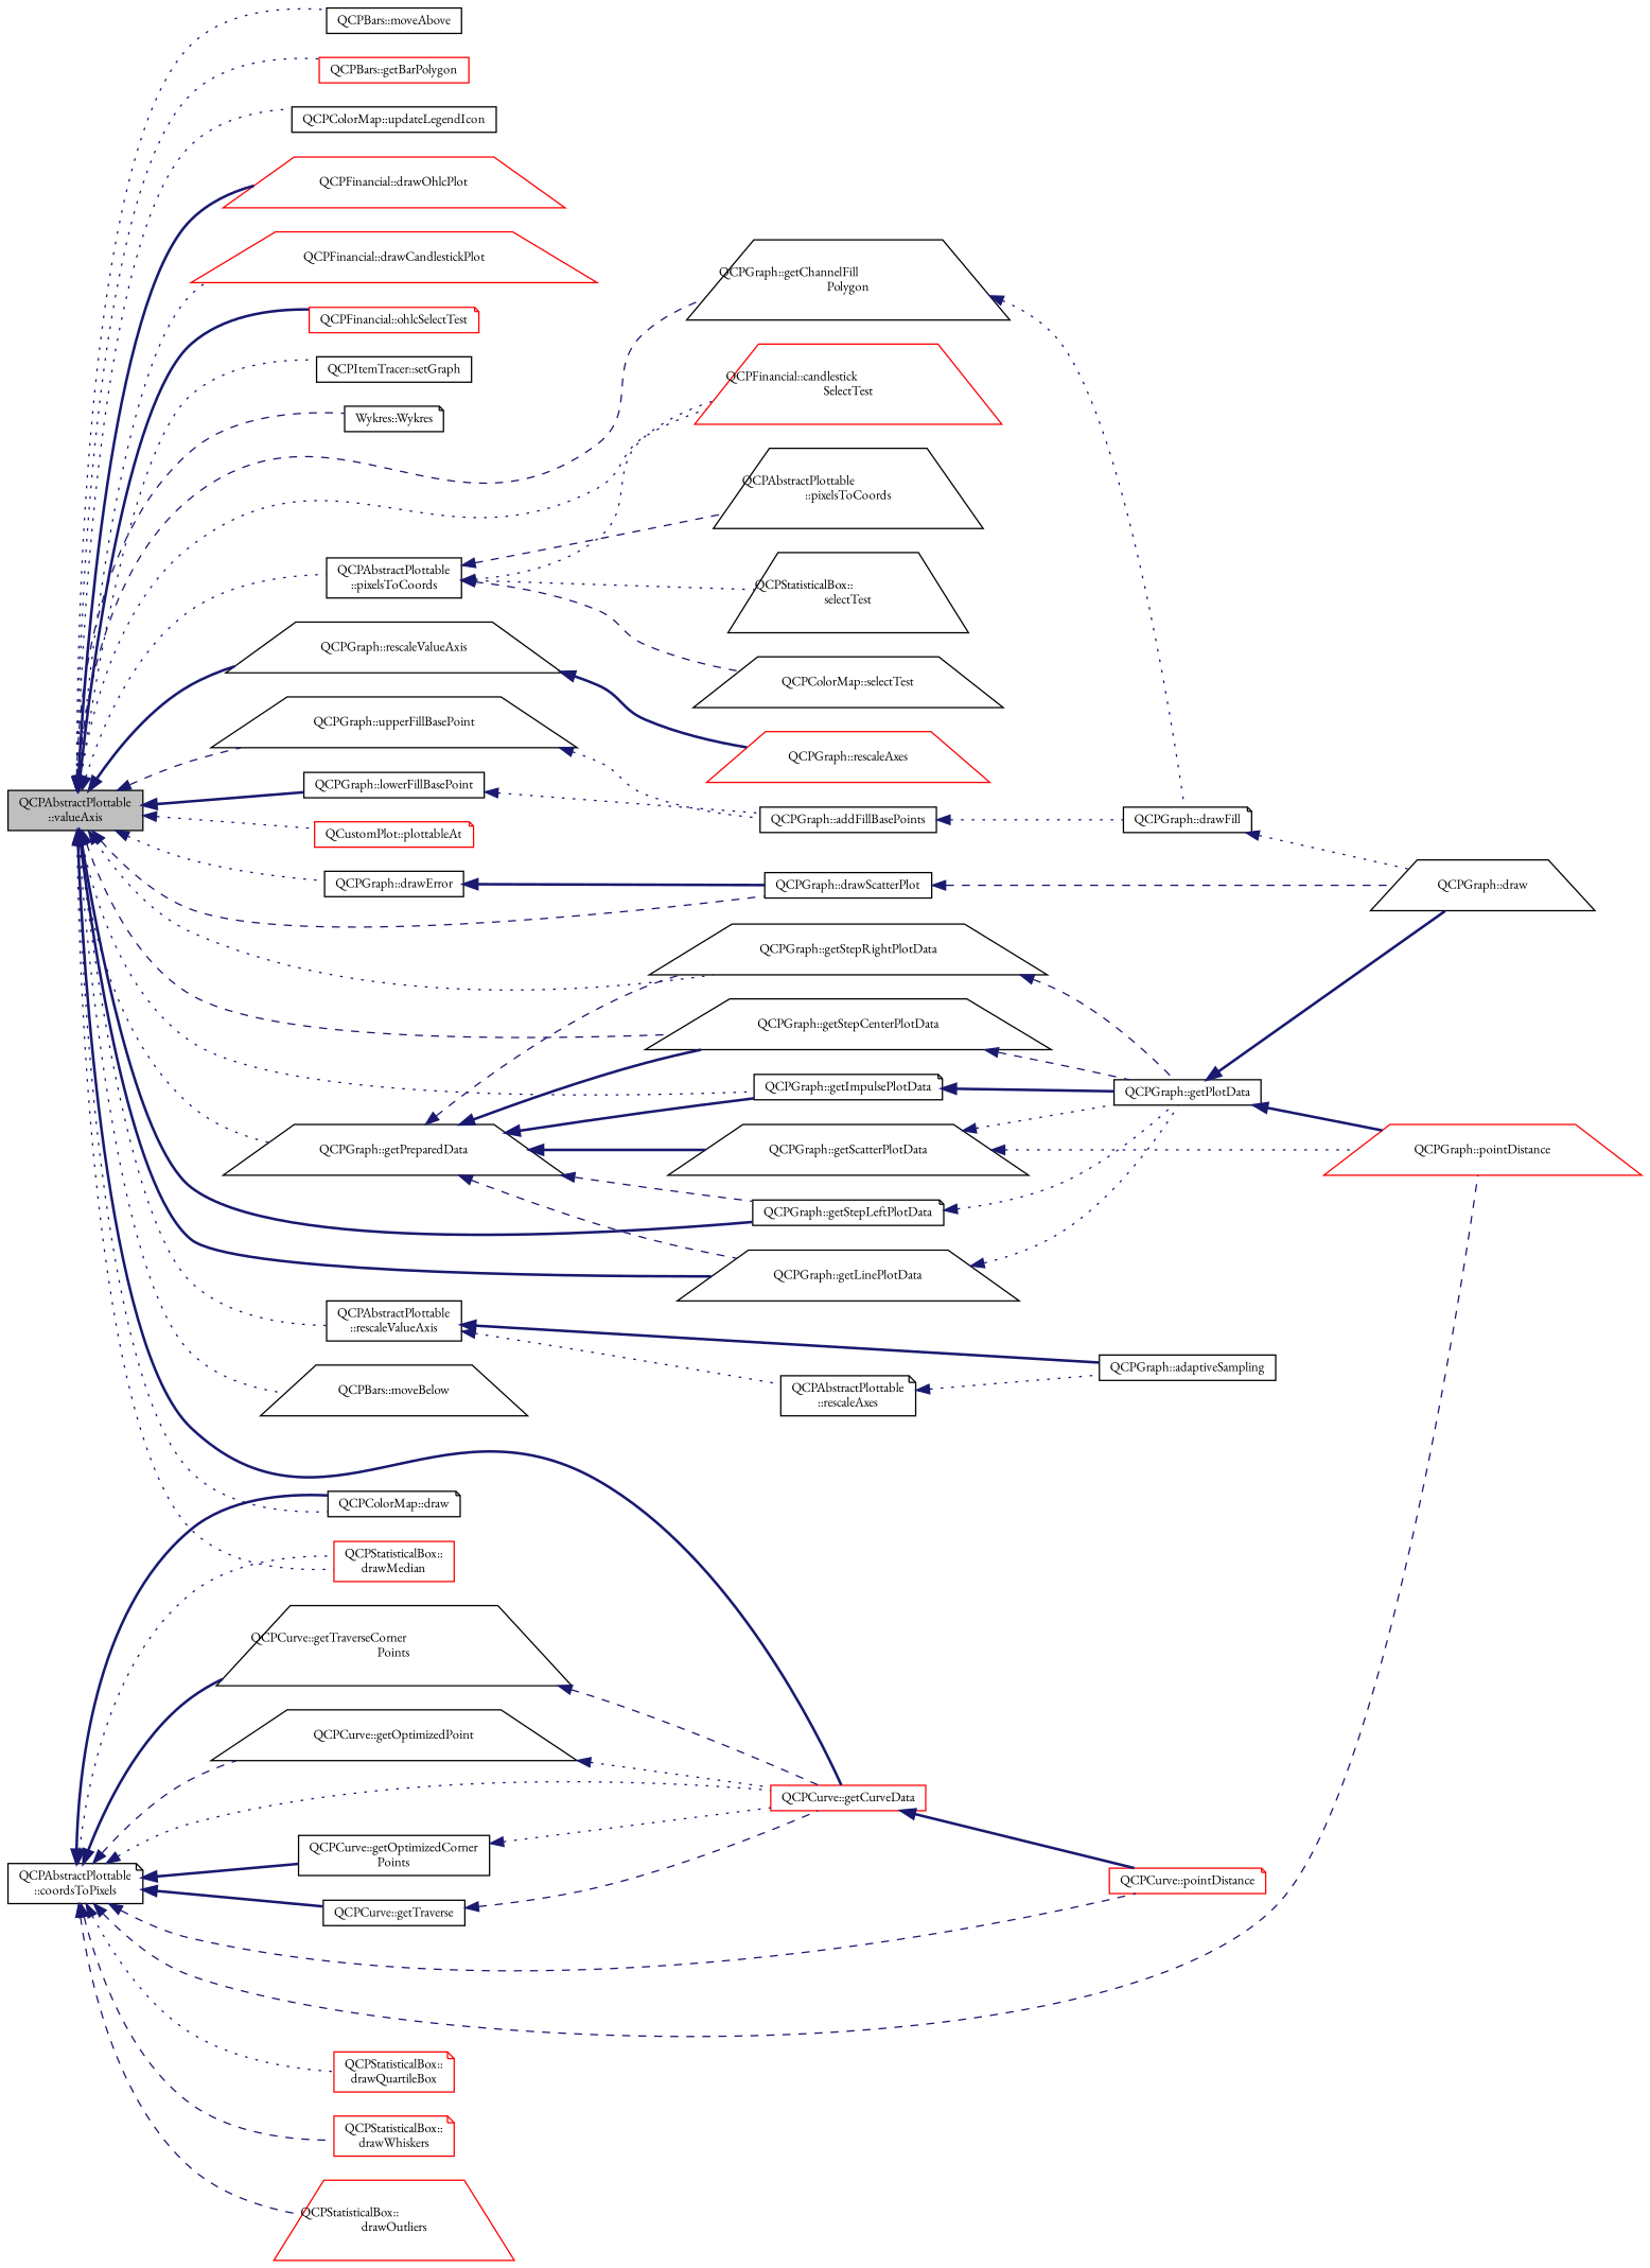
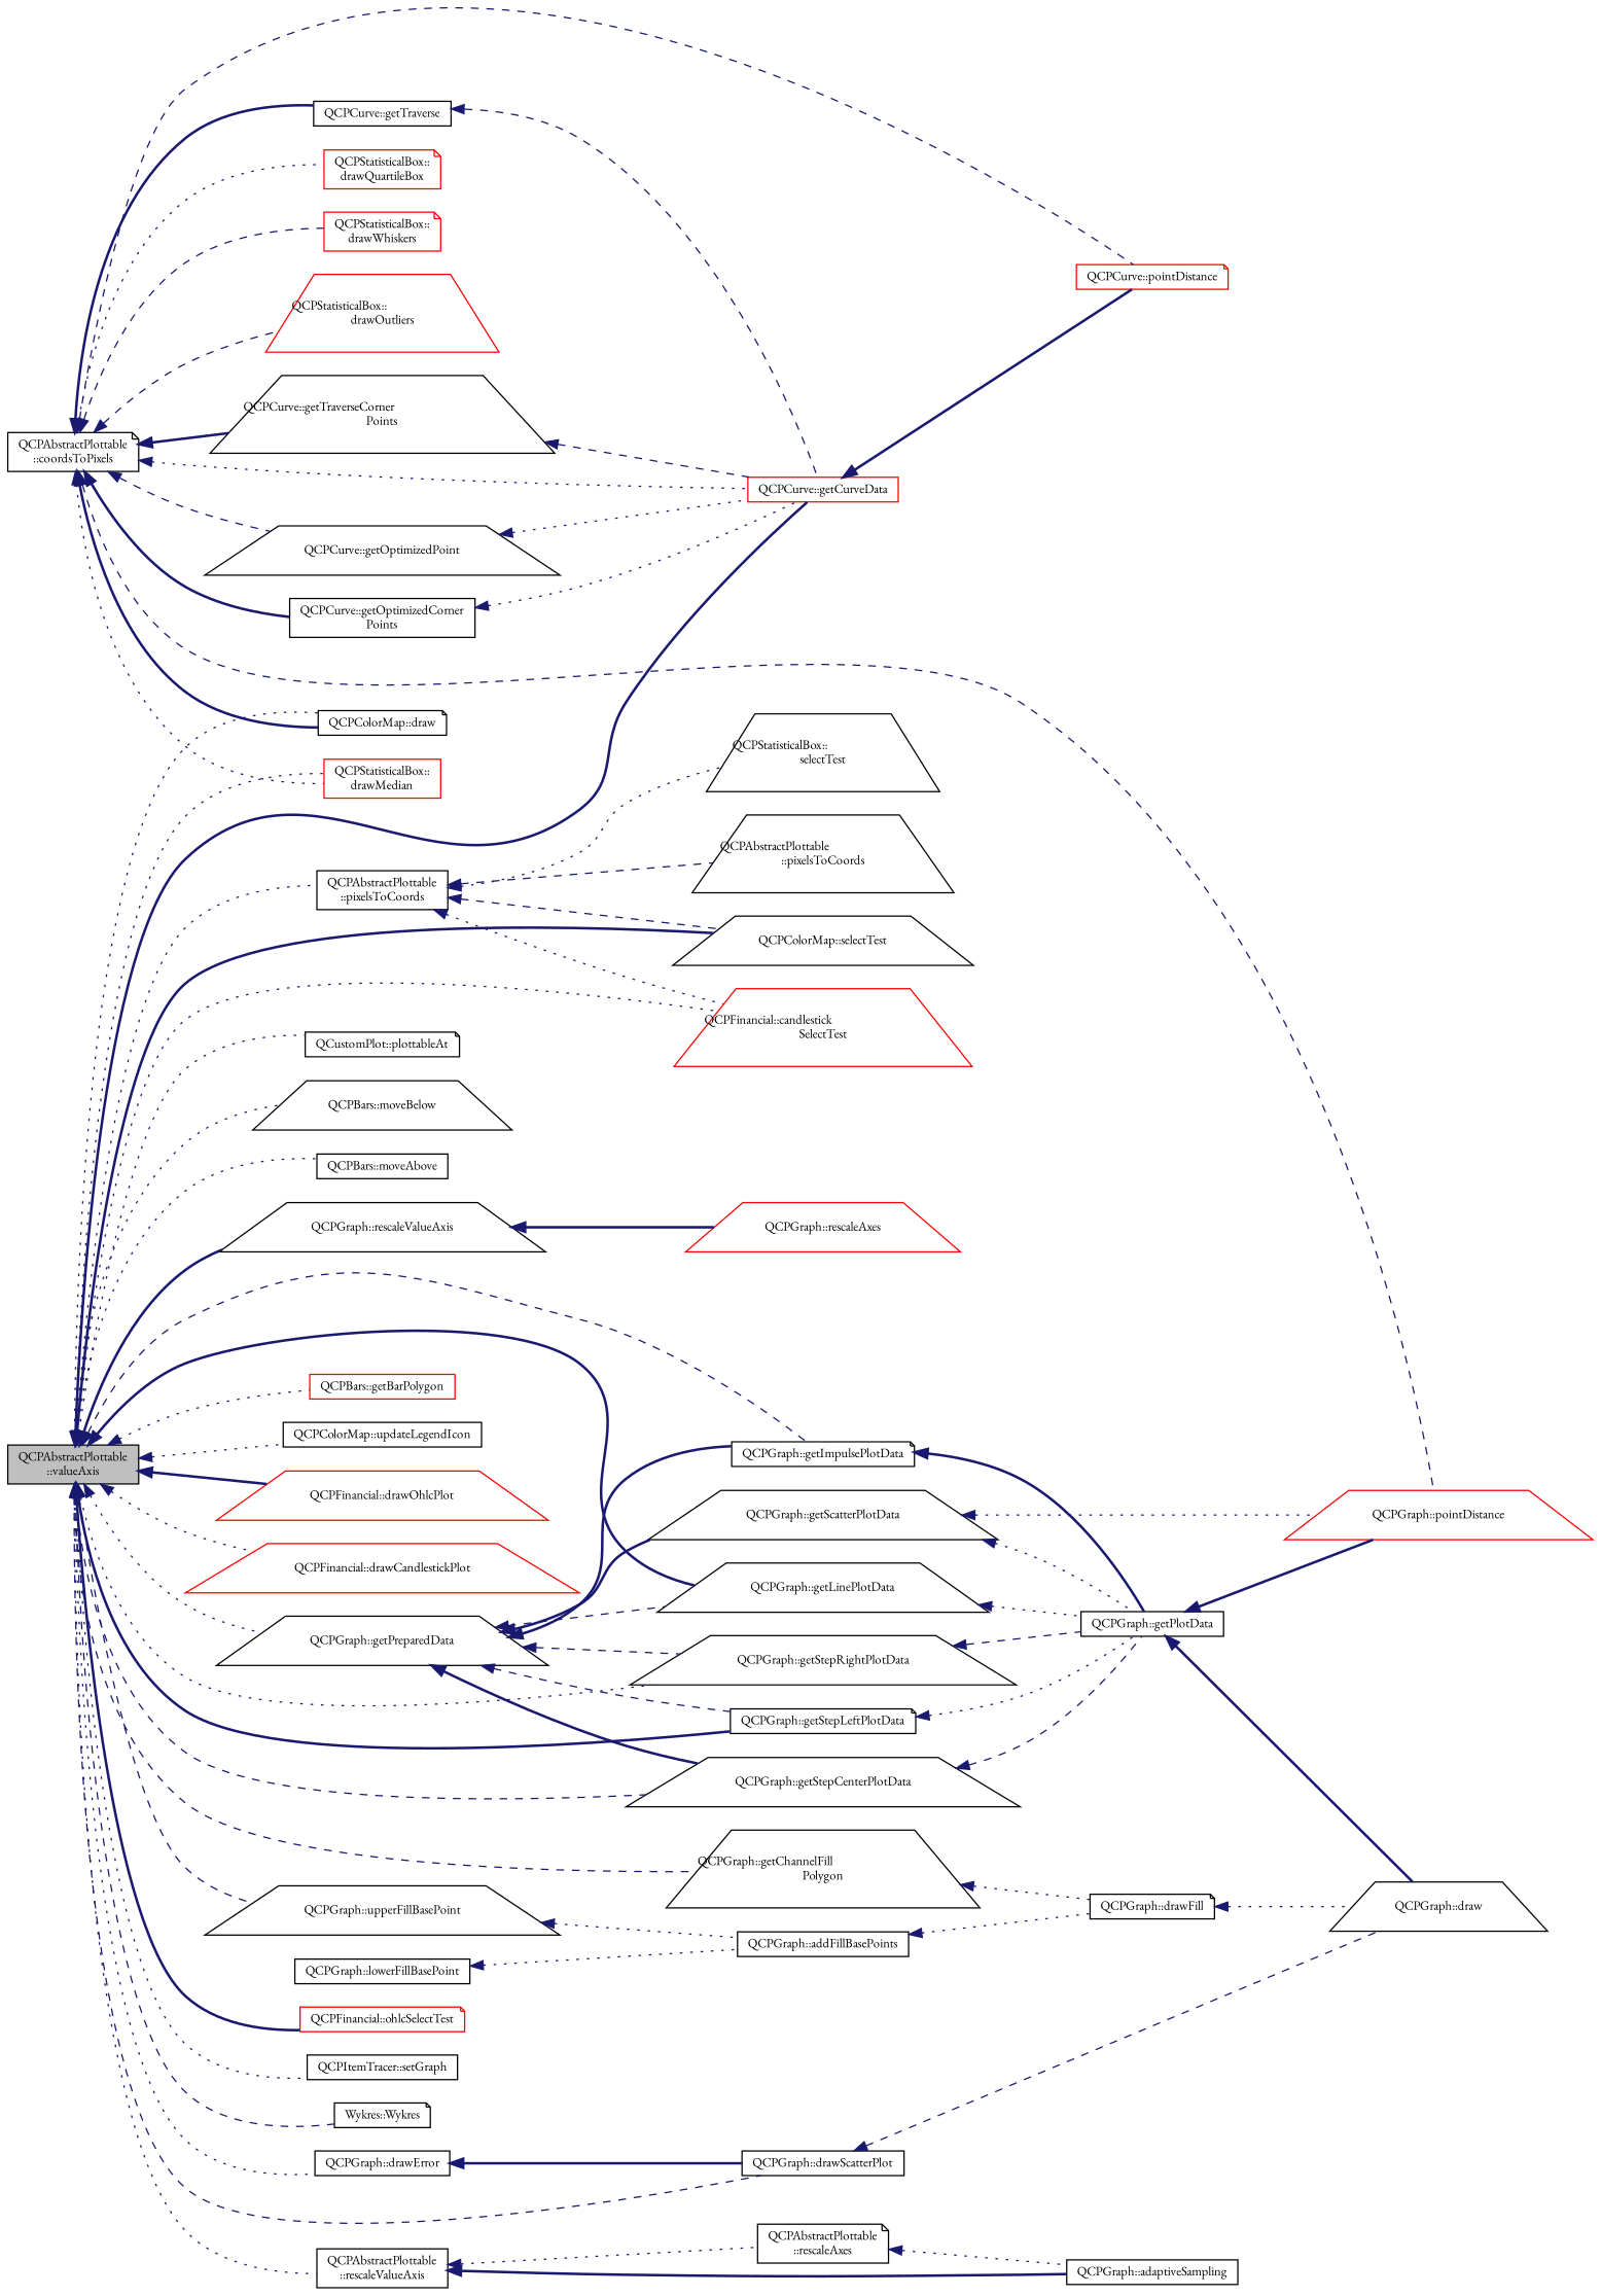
  digraph {
    fontname="EB Garamond"
    rankdir=LR
    node [color=black fillcolor=white fontname="EB Garamond" fontsize=10 shape=trapezium style=filled]
    edge [color=midnightblue dir=back fontname="EB Garamond" fontsize=10 labelfontname=Helvetica labelfontsize=10 style=dotted]
    n1 [fillcolor=grey75 fontcolor=black height=0.2 label="QCPAbstractPlottable\l::valueAxis" shape=box width=0.4]
    n2 [height=0.2 label="QCPAbstractPlottable\l::rescaleValueAxis" shape=box width=0.4]
    n3 [color=red height=0.2 label="QCPCurve::getCurveData" shape=box width=0.4]
    n4 [height=0.2 label="QCPColorMap::draw" shape=note width=0.4]
    n5 [height=0.2 label="QCPAbstractPlottable\l::pixelsToCoords" shape=box width=0.4]
    n6 [color=red height=0.2 label="QCPFinancial::candlestick\lSelectTest" width=0.4]
-   n7 [color=red height=0.2 label="QCustomPlot::plottableAt" shape=note width=0.4]
+   n7 [height=0.2 label="QCustomPlot::plottableAt" shape=note width=0.4]
    n8 [height=0.2 label="QCPGraph::rescaleValueAxis" width=0.4]
    n9 [height=0.2 label="QCPGraph::getLinePlotData" width=0.4]
    n10 [height=0.2 label="QCPGraph::getStepLeftPlotData" shape=note width=0.4]
    n11 [height=0.2 label="QCPGraph::getStepRightPlotData" width=0.4]
    n12 [height=0.2 label="QCPGraph::getStepCenterPlotData" width=0.4]
    n13 [height=0.2 label="QCPGraph::getImpulsePlotData" shape=note width=0.4]
    n14 [height=0.2 label="QCPGraph::drawScatterPlot" shape=box width=0.4]
    n15 [height=0.2 label="QCPGraph::getPreparedData" width=0.4]
    n16 [height=0.2 label="QCPGraph::drawError" shape=box width=0.4]
    n17 [height=0.2 label="QCPGraph::lowerFillBasePoint" shape=box width=0.4]
    n18 [height=0.2 label="QCPGraph::upperFillBasePoint" width=0.4]
    n19 [height=0.2 label="QCPGraph::getChannelFill\lPolygon" width=0.4]
    n20 [height=0.2 label="QCPBars::moveBelow" width=0.4]
    n21 [height=0.2 label="QCPBars::moveAbove" shape=box width=0.4]
    n22 [color=red height=0.2 label="QCPBars::getBarPolygon" shape=box width=0.4]
    n23 [height=0.2 label="QCPColorMap::updateLegendIcon" shape=box width=0.4]
    n24 [color=red height=0.2 label="QCPFinancial::drawOhlcPlot" width=0.4]
    n25 [color=red height=0.2 label="QCPFinancial::drawCandlestickPlot" width=0.4]
    n26 [color=red height=0.2 label="QCPFinancial::ohlcSelectTest" shape=note width=0.4]
    n27 [height=0.2 label="QCPItemTracer::setGraph" shape=box width=0.4]
    n28 [height=0.2 label="Wykres::Wykres" shape=note width=0.4]
    n29 [color=red height=0.2 label="QCPStatisticalBox::\ldrawMedian" shape=box width=0.4]
    n30 [height=0.2 label="QCPGraph::adaptiveSampling" shape=box width=0.4]
    n31 [height=0.2 label="QCPAbstractPlottable\l::rescaleAxes" shape=note width=0.4]
    n32 [height=0.2 label="QCPAbstractPlottable\l::coordsToPixels" shape=note width=0.4]
    n33 [color=red height=0.2 label="QCPGraph::pointDistance" width=0.4]
    n34 [color=red height=0.2 label="QCPCurve::pointDistance" shape=note width=0.4]
    n35 [height=0.2 label="QCPCurve::getOptimizedPoint" width=0.4]
    n36 [height=0.2 label="QCPCurve::getOptimizedCorner\lPoints" shape=box width=0.4]
    n37 [height=0.2 label="QCPCurve::getTraverse" shape=box width=0.4]
    n38 [height=0.2 label="QCPCurve::getTraverseCorner\lPoints" width=0.4]
    n39 [color=red height=0.2 label="QCPStatisticalBox::\ldrawQuartileBox" shape=note width=0.4]
    n40 [color=red height=0.2 label="QCPStatisticalBox::\ldrawWhiskers" shape=note width=0.4]
    n41 [color=red height=0.2 label="QCPStatisticalBox::\ldrawOutliers" width=0.4]
    n42 [height=0.2 label="QCPAbstractPlottable\l::pixelsToCoords" width=0.4]
    n43 [height=0.2 label="QCPStatisticalBox::\lselectTest" width=0.4]
    n44 [height=0.2 label="QCPColorMap::selectTest" width=0.4]
    n45 [color=red height=0.2 label="QCPGraph::rescaleAxes" width=0.4]
    n46 [height=0.2 label="QCPGraph::getPlotData" shape=box width=0.4]
    n47 [height=0.2 label="QCPGraph::draw" width=0.4]
    n48 [height=0.2 label="QCPGraph::getScatterPlotData" width=0.4]
    n49 [height=0.2 label="QCPGraph::addFillBasePoints" shape=box width=0.4]
    n50 [height=0.2 label="QCPGraph::drawFill" shape=note width=0.4]
    n1 -> n2
    n1 -> n3 [style=bold]
    n1 -> n4
    n1 -> n5
    n1 -> n6
    n1 -> n7
    n1 -> n8 [style=bold]
    n1 -> n9 [style=bold]
    n1 -> n10 [style=bold]
    n1 -> n11
    n1 -> n12 [style=dashed]
-   n1 -> n13
+   n1 -> n13 [style=dashed]
    n1 -> n14 [style=dashed]
    n1 -> n15
    n1 -> n16
-   n1 -> n17 [style=bold]
+   n1 -> n44 [style=bold]
    n1 -> n18 [style=dashed]
    n1 -> n19 [style=dashed]
    n1 -> n20
    n1 -> n21
    n1 -> n22
    n1 -> n23
    n1 -> n24 [style=bold]
    n1 -> n25
    n1 -> n26 [style=bold]
    n1 -> n27
    n1 -> n28 [style=dashed]
    n1 -> n29
    n2 -> n30 [style=bold]
    n2 -> n31
    n3 -> n34 [style=bold]
    n5 -> n6
    n5 -> n42 [style=dashed]
    n5 -> n43
    n5 -> n44 [style=dashed]
    n8 -> n45 [style=bold]
    n9 -> n46
    n10 -> n46
    n11 -> n46 [style=dashed]
    n12 -> n46 [style=dashed]
    n13 -> n46 [style=bold]
    n14 -> n47 [style=dashed]
    n15 -> n9 [style=dashed]
    n15 -> n10 [style=dashed]
    n15 -> n11 [style=dashed]
    n15 -> n12 [style=bold]
    n15 -> n13 [style=bold]
    n15 -> n48 [style=bold]
    n16 -> n14 [style=bold]
    n17 -> n49
    n18 -> n49
    n19 -> n50
    n31 -> n30
    n32 -> n3
    n32 -> n4 [style=bold]
    n32 -> n29
    n32 -> n33 [style=dashed]
    n32 -> n34 [style=dashed]
    n32 -> n35 [style=dashed]
    n32 -> n36 [style=bold]
    n32 -> n37 [style=bold]
    n32 -> n38 [style=bold]
    n32 -> n39
    n32 -> n40 [style=dashed]
    n32 -> n41 [style=dashed]
    n35 -> n3
    n36 -> n3
    n37 -> n3 [style=dashed]
    n38 -> n3 [style=dashed]
    n46 -> n33 [style=bold]
    n46 -> n47 [style=bold]
    n48 -> n33
    n48 -> n46
    n49 -> n50
    n50 -> n47
  }
